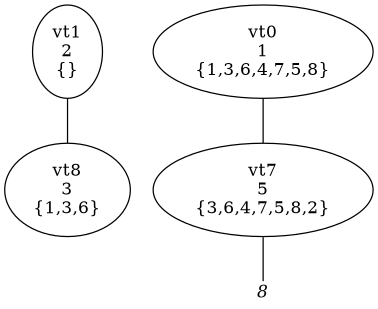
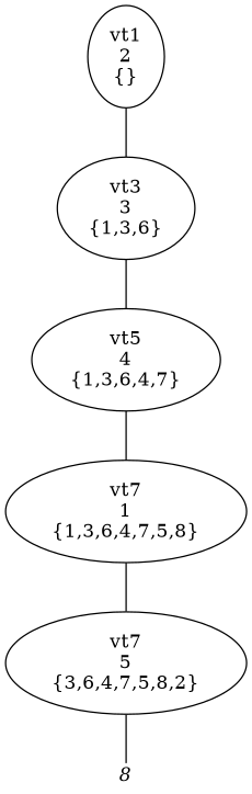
  digraph {
    node [shape=ellipse]
    edge [arrowhead=none]
    n1 [label="vt1\n2\n{}"]
-   n2 [label="vt8\n3\n{1,3,6}"]
-   n4 [label="vt0\n1\n{1,3,6,4,7,5,8}"]
+   n2 [label="vt3\n3\n{1,3,6}"]
+   n3 [label="vt5\n4\n{1,3,6,4,7}"]
+   n4 [label="vt7\n1\n{1,3,6,4,7,5,8}"]
    n5 [label="vt7\n5\n{3,6,4,7,5,8,2}"]
    n6 [fixedsize=true fontname="Times-Italic" fontsize=14 height=.25 label=8 shape=plaintext width=.25]
    n1 -> n2
+   n2 -> n3
+   n3 -> n4
    n4 -> n5
    n5 -> n6
  }
